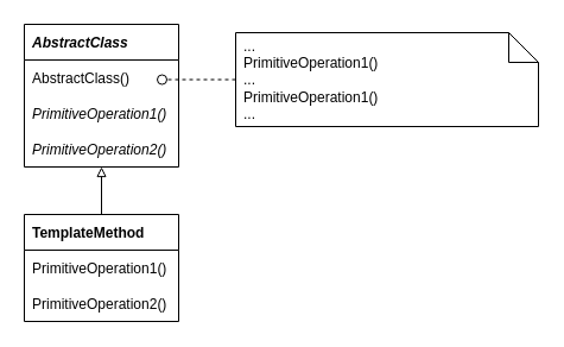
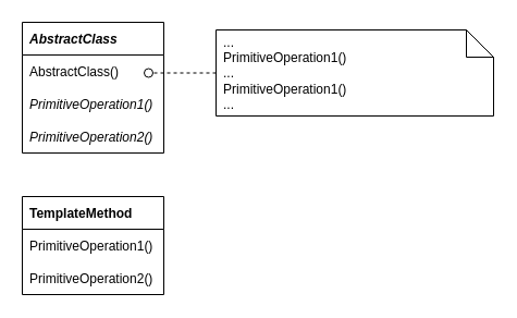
  <mxCell id="0" />
  <mxCell id="1" parent="0" />
  <mxCell id="2" value="AbstractClass" style="swimlane;fontStyle=3;childLayout=stackLayout;horizontal=1;startSize=30;fillColor=none;horizontalStack=0;resizeParent=1;resizeParentMax=0;resizeLast=0;collapsible=0;marginBottom=0;fontSize=12;swimlaneHead=1;swimlaneBody=1;connectable=1;allowArrows=1;dropTarget=1;align=left;spacingLeft=5;" vertex="1" parent="1"><mxGeometry x="20" y="20" width="130" height="120" as="geometry"><mxRectangle x="245" y="370" width="90" height="26" as="alternateBounds" /></mxGeometry></mxCell>
  <mxCell id="3" value="AbstractClass()" style="text;strokeColor=none;fillColor=none;align=left;verticalAlign=middle;spacingLeft=5;spacingRight=4;overflow=hidden;rotatable=0;points=[[0,0.5],[1,0.5]];portConstraint=eastwest;fontSize=12;fontStyle=0;connectable=0;" vertex="1" parent="2"><mxGeometry y="30" width="130" height="30" as="geometry" /></mxCell>
  <mxCell id="4" value="PrimitiveOperation1()" style="text;strokeColor=none;fillColor=none;align=left;verticalAlign=middle;spacingLeft=5;spacingRight=4;overflow=hidden;rotatable=0;points=[[0,0.5],[1,0.5]];portConstraint=eastwest;fontSize=12;fontStyle=2;connectable=0;" vertex="1" parent="2"><mxGeometry y="60" width="130" height="30" as="geometry" /></mxCell>
  <mxCell id="5" value="PrimitiveOperation2()" style="text;strokeColor=none;fillColor=none;align=left;verticalAlign=middle;spacingLeft=5;spacingRight=4;overflow=hidden;rotatable=0;points=[[0,0.5],[1,0.5]];portConstraint=eastwest;fontSize=12;fontStyle=2;connectable=0;" vertex="1" parent="2"><mxGeometry y="90" width="130" height="30" as="geometry" /></mxCell>
  <mxCell id="6" value="TemplateMethod" style="swimlane;fontStyle=1;childLayout=stackLayout;horizontal=1;startSize=30;fillColor=none;horizontalStack=0;resizeParent=1;resizeParentMax=0;resizeLast=0;collapsible=0;marginBottom=0;fontSize=12;swimlaneHead=1;swimlaneBody=1;connectable=1;allowArrows=1;dropTarget=1;align=left;spacingLeft=5;" vertex="1" parent="1"><mxGeometry x="20" y="180" width="130" height="90" as="geometry"><mxRectangle x="245" y="370" width="90" height="26" as="alternateBounds" /></mxGeometry></mxCell>
  <mxCell id="7" value="PrimitiveOperation1()" style="text;strokeColor=none;fillColor=none;align=left;verticalAlign=middle;spacingLeft=5;spacingRight=4;overflow=hidden;rotatable=0;points=[[0,0.5],[1,0.5]];portConstraint=eastwest;fontSize=12;fontStyle=0;connectable=0;" vertex="1" parent="6"><mxGeometry y="30" width="130" height="30" as="geometry" /></mxCell>
  <mxCell id="8" value="PrimitiveOperation2()" style="text;strokeColor=none;fillColor=none;align=left;verticalAlign=middle;spacingLeft=5;spacingRight=4;overflow=hidden;rotatable=0;points=[[0,0.5],[1,0.5]];portConstraint=eastwest;fontSize=12;fontStyle=0;connectable=0;" vertex="1" parent="6"><mxGeometry y="60" width="130" height="30" as="geometry" /></mxCell>
  <mxCell id="9" value="" style="html=1;verticalAlign=bottom;labelBackgroundColor=none;endArrow=oval;endFill=0;endSize=8;rounded=0;fontSize=12;exitX=0;exitY=0.5;exitDx=0;exitDy=0;exitPerimeter=0;anchorPointDirection=0;dashed=1;" edge="1" source="10" parent="1"><mxGeometry width="160" relative="1" as="geometry"><mxPoint x="425" y="-8.5" as="sourcePoint" /><mxPoint x="136" y="66.5" as="targetPoint" /></mxGeometry></mxCell>
  <mxCell id="10" value="...&lt;br&gt;PrimitiveOperation1()&lt;br&gt;...&lt;br&gt;PrimitiveOperation1()&lt;br&gt;..." style="shape=note2;boundedLbl=1;whiteSpace=wrap;html=1;size=25;verticalAlign=middle;align=left;spacingLeft=5;fontSize=12;startSize=30;fillColor=none;" vertex="1" parent="1"><mxGeometry x="198" y="27" width="255" height="79" as="geometry" /></mxCell>
- <mxCell id="11" value="" style="edgeStyle=orthogonalEdgeStyle;rounded=0;orthogonalLoop=1;jettySize=auto;html=1;fontSize=12;startSize=30;endArrow=block;endFill=0;exitX=0.5;exitY=0;exitDx=0;exitDy=0;entryX=0.5;entryY=1;entryDx=0;entryDy=0;" edge="1" parent="1" source="6" target="2"><mxGeometry relative="1" as="geometry"><mxPoint x="100" y="194" as="sourcePoint" /><mxPoint x="100" y="160" as="targetPoint" /></mxGeometry></mxCell>
